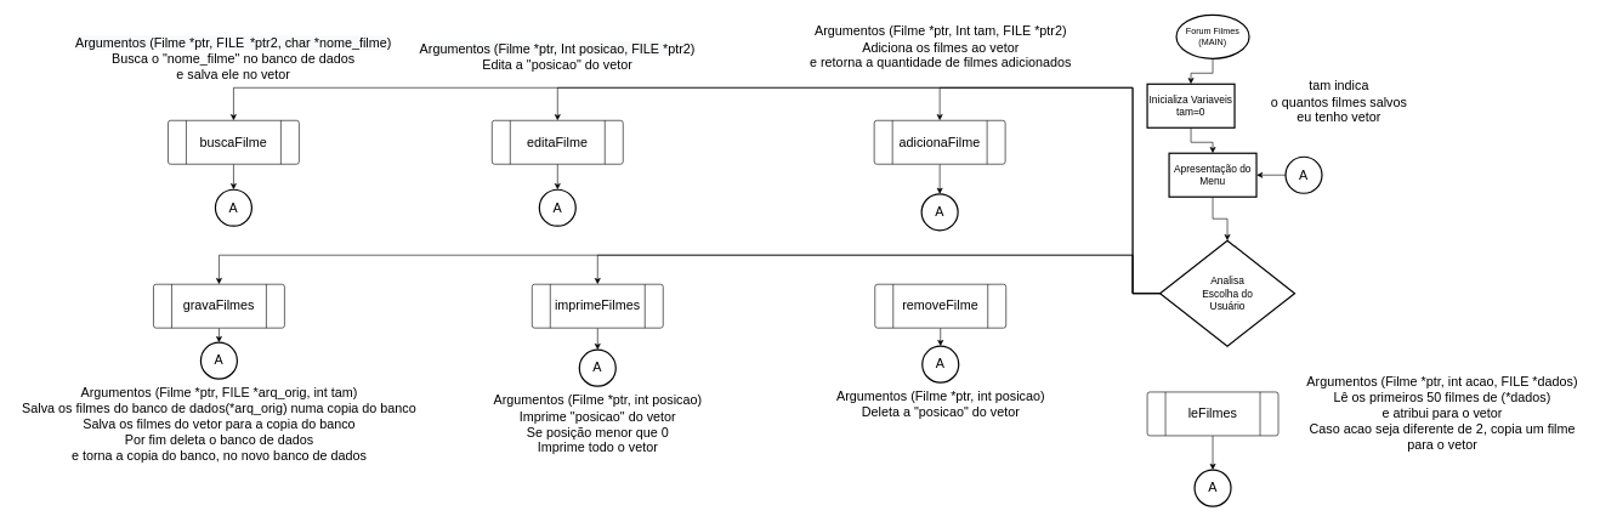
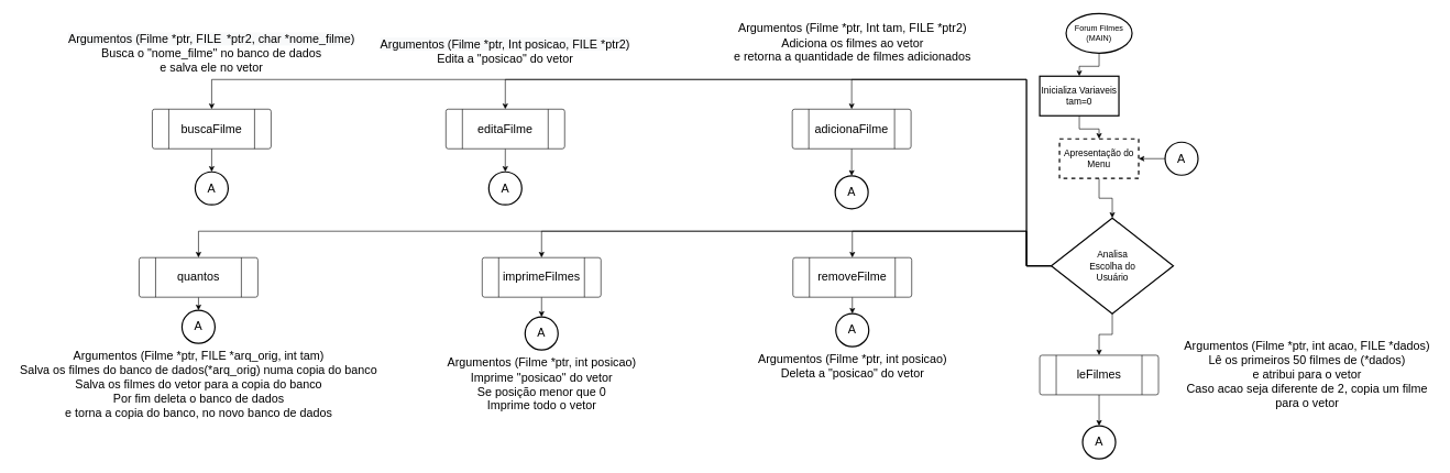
  <mxCell id="0" />
  <mxCell id="1" parent="0" />
  <mxCell id="2" value="" style="edgeStyle=orthogonalEdgeStyle;rounded=0;orthogonalLoop=1;jettySize=auto;html=1;fontSize=18;" parent="1" source="3" target="16" edge="1"><mxGeometry relative="1" as="geometry" /></mxCell>
  <mxCell id="3" value="Forum Filmes&lt;br&gt;(MAIN)" style="strokeWidth=2;html=1;shape=mxgraph.flowchart.start_1;whiteSpace=wrap;" parent="1" vertex="1"><mxGeometry x="1615" y="20" width="100" height="60" as="geometry" /></mxCell>
  <mxCell id="4" style="edgeStyle=orthogonalEdgeStyle;rounded=0;orthogonalLoop=1;jettySize=auto;html=1;exitX=0;exitY=0.5;exitDx=0;exitDy=0;entryX=0.5;entryY=0;entryDx=0;entryDy=0;fontSize=18;" parent="1" source="11" target="13" edge="1"><mxGeometry relative="1" as="geometry"><Array as="points"><mxPoint x="1555" y="403" /><mxPoint x="1555" y="120" /><mxPoint x="1290" y="120" /></Array></mxGeometry></mxCell>
  <mxCell id="5" style="edgeStyle=orthogonalEdgeStyle;rounded=0;orthogonalLoop=1;jettySize=auto;html=1;exitX=0;exitY=0.5;exitDx=0;exitDy=0;entryX=0.5;entryY=0;entryDx=0;entryDy=0;fontSize=18;" parent="1" source="11" target="18" edge="1"><mxGeometry relative="1" as="geometry"><Array as="points"><mxPoint x="1555" y="403" /><mxPoint x="1555" y="120" /><mxPoint x="765" y="120" /></Array></mxGeometry></mxCell>
  <mxCell id="6" style="edgeStyle=orthogonalEdgeStyle;rounded=0;orthogonalLoop=1;jettySize=auto;html=1;exitX=0;exitY=0.5;exitDx=0;exitDy=0;entryX=0.5;entryY=0;entryDx=0;entryDy=0;fontSize=18;" parent="1" source="11" target="20" edge="1"><mxGeometry relative="1" as="geometry"><Array as="points"><mxPoint x="1555" y="403" /><mxPoint x="1555" y="120" /><mxPoint x="320" y="120" /></Array></mxGeometry></mxCell>
+ <mxCell id="7" style="edgeStyle=orthogonalEdgeStyle;rounded=0;orthogonalLoop=1;jettySize=auto;html=1;exitX=0;exitY=0.5;exitDx=0;exitDy=0;entryX=0.5;entryY=0;entryDx=0;entryDy=0;fontSize=18;" parent="1" source="11" target="22" edge="1"><mxGeometry relative="1" as="geometry"><Array as="points"><mxPoint x="1555" y="402" /><mxPoint x="1555" y="350" /><mxPoint x="1291" y="350" /></Array></mxGeometry></mxCell>
  <mxCell id="8" style="edgeStyle=orthogonalEdgeStyle;rounded=0;orthogonalLoop=1;jettySize=auto;html=1;exitX=0;exitY=0.5;exitDx=0;exitDy=0;entryX=0.5;entryY=0;entryDx=0;entryDy=0;fontSize=18;" parent="1" source="11" target="25" edge="1"><mxGeometry relative="1" as="geometry"><Array as="points"><mxPoint x="1555" y="402" /><mxPoint x="1555" y="350" /><mxPoint x="820" y="350" /></Array></mxGeometry></mxCell>
  <mxCell id="9" style="edgeStyle=orthogonalEdgeStyle;rounded=0;orthogonalLoop=1;jettySize=auto;html=1;exitX=0;exitY=0.5;exitDx=0;exitDy=0;entryX=0.5;entryY=0;entryDx=0;entryDy=0;fontSize=18;" parent="1" source="11" target="28" edge="1"><mxGeometry relative="1" as="geometry"><Array as="points"><mxPoint x="1555" y="402" /><mxPoint x="1555" y="350" /><mxPoint x="300" y="350" /></Array></mxGeometry></mxCell>
+ <mxCell id="10" style="edgeStyle=orthogonalEdgeStyle;rounded=0;orthogonalLoop=1;jettySize=auto;html=1;exitX=0.5;exitY=1;exitDx=0;exitDy=0;entryX=0.5;entryY=0;entryDx=0;entryDy=0;fontSize=18;" parent="1" source="11" target="31" edge="1"><mxGeometry relative="1" as="geometry" /></mxCell>
  <mxCell id="11" value="Analisa &lt;br style=&quot;font-size: 14px&quot;&gt;Escolha do &lt;br&gt;Usuário" style="rhombus;whiteSpace=wrap;html=1;strokeWidth=2;fontSize=14;" parent="1" vertex="1"><mxGeometry x="1592.5" y="330" width="185" height="145" as="geometry" /></mxCell>
  <mxCell id="12" style="edgeStyle=orthogonalEdgeStyle;rounded=0;orthogonalLoop=1;jettySize=auto;html=1;exitX=0.5;exitY=1;exitDx=0;exitDy=0;entryX=0.5;entryY=0;entryDx=0;entryDy=0;entryPerimeter=0;fontSize=18;" edge="1" parent="1" source="13" target="44"><mxGeometry relative="1" as="geometry" /></mxCell>
  <mxCell id="13" value="adicionaFilme" style="verticalLabelPosition=middle;verticalAlign=middle;html=1;shape=process;whiteSpace=wrap;rounded=1;size=0.14;arcSize=6;labelBackgroundColor=none;fontSize=18;fillColor=default;labelPosition=center;align=center;" parent="1" vertex="1"><mxGeometry x="1200" y="165" width="180" height="60" as="geometry" /></mxCell>
  <mxCell id="14" value="Argumentos (Filme *ptr, Int tam, FILE *ptr2)&lt;br&gt;Adiciona os filmes ao vetor&lt;br&gt;e retorna a quantidade de filmes adicionados" style="text;html=1;align=center;verticalAlign=middle;resizable=0;points=[];autosize=1;strokeColor=none;fillColor=none;fontSize=18;" parent="1" vertex="1"><mxGeometry x="1106" y="30" width="370" height="70" as="geometry" /></mxCell>
  <mxCell id="15" value="" style="edgeStyle=orthogonalEdgeStyle;rounded=0;orthogonalLoop=1;jettySize=auto;html=1;" edge="1" parent="1" source="16" target="34"><mxGeometry relative="1" as="geometry" /></mxCell>
  <mxCell id="16" value="Inicializa Variaveis&lt;br style=&quot;font-size: 14px;&quot;&gt;tam=0" style="whiteSpace=wrap;html=1;strokeWidth=2;fontSize=14;" parent="1" vertex="1"><mxGeometry x="1575" y="115" width="120" height="60" as="geometry" /></mxCell>
  <mxCell id="17" style="edgeStyle=orthogonalEdgeStyle;rounded=0;orthogonalLoop=1;jettySize=auto;html=1;exitX=0.5;exitY=1;exitDx=0;exitDy=0;entryX=0.5;entryY=0;entryDx=0;entryDy=0;entryPerimeter=0;fontSize=18;" edge="1" parent="1" source="18" target="45"><mxGeometry relative="1" as="geometry" /></mxCell>
  <mxCell id="18" value="editaFilme" style="verticalLabelPosition=middle;verticalAlign=middle;html=1;shape=process;whiteSpace=wrap;rounded=1;size=0.14;arcSize=6;labelBackgroundColor=none;fontSize=18;fillColor=default;labelPosition=center;align=center;" parent="1" vertex="1"><mxGeometry x="675" y="165" width="180" height="60" as="geometry" /></mxCell>
  <mxCell id="19" style="edgeStyle=orthogonalEdgeStyle;rounded=0;orthogonalLoop=1;jettySize=auto;html=1;exitX=0.5;exitY=1;exitDx=0;exitDy=0;entryX=0.5;entryY=0;entryDx=0;entryDy=0;entryPerimeter=0;fontSize=18;" edge="1" parent="1" source="20" target="46"><mxGeometry relative="1" as="geometry" /></mxCell>
  <mxCell id="20" value="buscaFilme" style="verticalLabelPosition=middle;verticalAlign=middle;html=1;shape=process;whiteSpace=wrap;rounded=1;size=0.14;arcSize=6;labelBackgroundColor=none;fontSize=18;fillColor=default;labelPosition=center;align=center;" parent="1" vertex="1"><mxGeometry x="230" y="165" width="180" height="60" as="geometry" /></mxCell>
  <mxCell id="21" style="edgeStyle=orthogonalEdgeStyle;rounded=0;orthogonalLoop=1;jettySize=auto;html=1;exitX=0.5;exitY=1;exitDx=0;exitDy=0;entryX=0.5;entryY=0;entryDx=0;entryDy=0;entryPerimeter=0;fontSize=18;" edge="1" parent="1" source="22" target="41"><mxGeometry relative="1" as="geometry" /></mxCell>
  <mxCell id="22" value="removeFilme" style="verticalLabelPosition=middle;verticalAlign=middle;html=1;shape=process;whiteSpace=wrap;rounded=1;size=0.14;arcSize=6;labelBackgroundColor=none;fontSize=18;fillColor=default;labelPosition=center;align=center;" parent="1" vertex="1"><mxGeometry x="1201" y="390" width="180" height="60" as="geometry" /></mxCell>
  <mxCell id="23" value="Argumentos (Filme *ptr, int posicao)&lt;br&gt;Deleta a &quot;posicao&quot; do vetor" style="text;html=1;align=center;verticalAlign=middle;resizable=0;points=[];autosize=1;strokeColor=none;fillColor=none;fontSize=18;" parent="1" vertex="1"><mxGeometry x="1141" y="530" width="300" height="50" as="geometry" /></mxCell>
  <mxCell id="24" style="edgeStyle=orthogonalEdgeStyle;rounded=0;orthogonalLoop=1;jettySize=auto;html=1;exitX=0.5;exitY=1;exitDx=0;exitDy=0;entryX=0.5;entryY=0;entryDx=0;entryDy=0;entryPerimeter=0;fontSize=18;" edge="1" parent="1" source="25" target="42"><mxGeometry relative="1" as="geometry" /></mxCell>
  <mxCell id="25" value="imprimeFilmes" style="verticalLabelPosition=middle;verticalAlign=middle;html=1;shape=process;whiteSpace=wrap;rounded=1;size=0.14;arcSize=6;labelBackgroundColor=none;fontSize=18;fillColor=default;labelPosition=center;align=center;" parent="1" vertex="1"><mxGeometry x="730" y="390" width="180" height="60" as="geometry" /></mxCell>
  <mxCell id="26" value="Argumentos (Filme *ptr, int posicao)&lt;br&gt;Imprime &quot;posicao&quot; do vetor&lt;br&gt;Se posição menor que 0&lt;br&gt;Imprime todo o vetor" style="text;html=1;align=center;verticalAlign=middle;resizable=0;points=[];autosize=1;strokeColor=none;fillColor=none;fontSize=18;" parent="1" vertex="1"><mxGeometry x="670" y="538" width="300" height="90" as="geometry" /></mxCell>
  <mxCell id="27" style="edgeStyle=orthogonalEdgeStyle;rounded=0;orthogonalLoop=1;jettySize=auto;html=1;exitX=0.5;exitY=1;exitDx=0;exitDy=0;entryX=0.5;entryY=0;entryDx=0;entryDy=0;entryPerimeter=0;fontSize=18;" edge="1" parent="1" source="28" target="43"><mxGeometry relative="1" as="geometry" /></mxCell>
- <mxCell id="28" value="gravaFilmes" style="verticalLabelPosition=middle;verticalAlign=middle;html=1;shape=process;whiteSpace=wrap;rounded=1;size=0.14;arcSize=6;labelBackgroundColor=none;fontSize=18;fillColor=default;labelPosition=center;align=center;" parent="1" vertex="1"><mxGeometry x="210" y="390" width="180" height="60" as="geometry" /></mxCell>
+ <mxCell id="28" value="quantos" style="verticalLabelPosition=middle;verticalAlign=middle;html=1;shape=process;whiteSpace=wrap;rounded=1;size=0.14;arcSize=6;labelBackgroundColor=none;fontSize=18;fillColor=default;labelPosition=center;align=center;" parent="1" vertex="1"><mxGeometry x="210" y="390" width="180" height="60" as="geometry" /></mxCell>
  <mxCell id="29" value="Argumentos (Filme *ptr, FILE *arq_orig, int tam)&lt;br&gt;Salva os filmes do banco de dados(*arq_orig) numa copia do banco&lt;br&gt;Salva os filmes do vetor para a copia do banco&lt;br&gt;Por fim deleta o banco de dados&lt;br&gt;e torna a copia do banco, no novo banco de dados" style="text;html=1;align=center;verticalAlign=middle;resizable=0;points=[];autosize=1;strokeColor=none;fillColor=none;fontSize=18;" parent="1" vertex="1"><mxGeometry x="20" y="523" width="560" height="120" as="geometry" /></mxCell>
  <mxCell id="30" style="edgeStyle=orthogonalEdgeStyle;rounded=0;orthogonalLoop=1;jettySize=auto;html=1;exitX=0.5;exitY=1;exitDx=0;exitDy=0;entryX=0.5;entryY=0;entryDx=0;entryDy=0;entryPerimeter=0;fontSize=18;" edge="1" parent="1" source="31" target="40"><mxGeometry relative="1" as="geometry" /></mxCell>
  <mxCell id="31" value="leFilmes" style="verticalLabelPosition=middle;verticalAlign=middle;html=1;shape=process;whiteSpace=wrap;rounded=1;size=0.14;arcSize=6;labelBackgroundColor=none;fontSize=18;fillColor=default;labelPosition=center;align=center;" parent="1" vertex="1"><mxGeometry x="1575" y="538" width="180" height="60" as="geometry" /></mxCell>
  <mxCell id="32" value="Argumentos (Filme *ptr, int acao, FILE *dados)&lt;br&gt;Lê os primeiros 50 filmes de (*dados)&lt;br&gt;e atribui para o vetor&lt;br&gt;Caso acao seja diferente de 2, copia um filme&lt;br&gt;para o vetor" style="text;html=1;align=center;verticalAlign=middle;resizable=0;points=[];autosize=1;strokeColor=none;fillColor=none;fontSize=18;" parent="1" vertex="1"><mxGeometry x="1785" y="508" width="390" height="120" as="geometry" /></mxCell>
  <mxCell id="33" style="edgeStyle=orthogonalEdgeStyle;rounded=0;orthogonalLoop=1;jettySize=auto;html=1;exitX=0.5;exitY=1;exitDx=0;exitDy=0;entryX=0.5;entryY=0;entryDx=0;entryDy=0;" edge="1" parent="1" source="34" target="11"><mxGeometry relative="1" as="geometry" /></mxCell>
- <mxCell id="34" value="Apresentação do Menu" style="whiteSpace=wrap;html=1;strokeWidth=2;fontSize=14;" vertex="1" parent="1"><mxGeometry x="1605" y="210" width="120" height="60" as="geometry" /></mxCell>
+ <mxCell id="34" value="Apresentação do Menu" style="whiteSpace=wrap;html=1;strokeWidth=2;fontSize=14;dashed=1;" vertex="1" parent="1"><mxGeometry x="1605" y="210" width="120" height="60" as="geometry" /></mxCell>
  <mxCell id="35" value="&lt;span style=&quot;color: rgb(0 , 0 , 0) ; font-family: &amp;#34;helvetica&amp;#34; ; font-size: 18px ; font-style: normal ; font-weight: 400 ; letter-spacing: normal ; text-indent: 0px ; text-transform: none ; word-spacing: 0px ; background-color: rgb(248 , 249 , 250) ; display: inline ; float: none&quot;&gt;Argumentos (Filme *ptr, Int posicao, FILE *ptr2)&lt;/span&gt;&lt;br style=&quot;color: rgb(0 , 0 , 0) ; font-family: &amp;#34;helvetica&amp;#34; ; font-size: 18px ; font-style: normal ; font-weight: 400 ; letter-spacing: normal ; text-indent: 0px ; text-transform: none ; word-spacing: 0px ; background-color: rgb(248 , 249 , 250)&quot;&gt;&lt;font face=&quot;helvetica&quot;&gt;&lt;span style=&quot;font-size: 18px&quot;&gt;Edita a &quot;posicao&quot; do vetor&lt;/span&gt;&lt;/font&gt;" style="text;whiteSpace=wrap;html=1;align=center;" vertex="1" parent="1"><mxGeometry x="570" y="50" width="390" height="60" as="geometry" /></mxCell>
  <mxCell id="36" value="&lt;font style=&quot;font-size: 18px&quot;&gt;&lt;span style=&quot;color: rgb(0 , 0 , 0) ; font-family: &amp;#34;helvetica&amp;#34; ; font-style: normal ; font-weight: 400 ; letter-spacing: normal ; text-indent: 0px ; text-transform: none ; word-spacing: 0px ; background-color: rgb(248 , 249 , 250) ; display: inline ; float: none&quot;&gt;Argumentos (Filme *ptr, FILE &lt;span style=&quot;white-space: pre&quot;&gt;&#09;&lt;/span&gt;*ptr2, char *nome_filme)&lt;/span&gt;&lt;br style=&quot;color: rgb(0 , 0 , 0) ; font-family: &amp;#34;helvetica&amp;#34; ; font-style: normal ; font-weight: 400 ; letter-spacing: normal ; text-indent: 0px ; text-transform: none ; word-spacing: 0px ; background-color: rgb(248 , 249 , 250)&quot;&gt;&lt;font face=&quot;helvetica&quot; style=&quot;font-size: 18px&quot;&gt;Busca o &quot;nome_filme&quot; no banco de dados&lt;br&gt;&lt;/font&gt;e salva ele no vetor&lt;/font&gt;" style="text;whiteSpace=wrap;html=1;align=center;" vertex="1" parent="1"><mxGeometry x="100" y="42.31" width="440" height="67.69" as="geometry" /></mxCell>
- <mxCell id="37" value="tam indica&lt;br&gt;o quantos filmes salvos&lt;br&gt;eu tenho vetor" style="text;html=1;align=center;verticalAlign=middle;resizable=0;points=[];autosize=1;strokeColor=none;fillColor=none;fontSize=18;" vertex="1" parent="1"><mxGeometry x="1737.5" y="105" width="200" height="70" as="geometry" /></mxCell>
  <mxCell id="38" style="edgeStyle=orthogonalEdgeStyle;rounded=0;orthogonalLoop=1;jettySize=auto;html=1;exitX=0;exitY=0.5;exitDx=0;exitDy=0;exitPerimeter=0;entryX=1;entryY=0.5;entryDx=0;entryDy=0;fontSize=18;" edge="1" parent="1" source="39" target="34"><mxGeometry relative="1" as="geometry" /></mxCell>
  <mxCell id="39" value="A" style="strokeWidth=2;html=1;shape=mxgraph.flowchart.start_2;whiteSpace=wrap;fontSize=18;" vertex="1" parent="1"><mxGeometry x="1765" y="215" width="50" height="50" as="geometry" /></mxCell>
  <mxCell id="40" value="A" style="strokeWidth=2;html=1;shape=mxgraph.flowchart.start_2;whiteSpace=wrap;fontSize=18;" vertex="1" parent="1"><mxGeometry x="1640" y="645" width="50" height="50" as="geometry" /></mxCell>
  <mxCell id="41" value="A" style="strokeWidth=2;html=1;shape=mxgraph.flowchart.start_2;whiteSpace=wrap;fontSize=18;" vertex="1" parent="1"><mxGeometry x="1266" y="475" width="50" height="50" as="geometry" /></mxCell>
  <mxCell id="42" value="A" style="strokeWidth=2;html=1;shape=mxgraph.flowchart.start_2;whiteSpace=wrap;fontSize=18;" vertex="1" parent="1"><mxGeometry x="795" y="480" width="50" height="50" as="geometry" /></mxCell>
  <mxCell id="43" value="A" style="strokeWidth=2;html=1;shape=mxgraph.flowchart.start_2;whiteSpace=wrap;fontSize=18;" vertex="1" parent="1"><mxGeometry x="275" y="470" width="50" height="50" as="geometry" /></mxCell>
  <mxCell id="44" value="A" style="strokeWidth=2;html=1;shape=mxgraph.flowchart.start_2;whiteSpace=wrap;fontSize=18;" vertex="1" parent="1"><mxGeometry x="1265" y="266" width="50" height="50" as="geometry" /></mxCell>
  <mxCell id="45" value="A" style="strokeWidth=2;html=1;shape=mxgraph.flowchart.start_2;whiteSpace=wrap;fontSize=18;" vertex="1" parent="1"><mxGeometry x="740" y="260" width="50" height="50" as="geometry" /></mxCell>
  <mxCell id="46" value="A" style="strokeWidth=2;html=1;shape=mxgraph.flowchart.start_2;whiteSpace=wrap;fontSize=18;" vertex="1" parent="1"><mxGeometry x="295" y="260" width="50" height="50" as="geometry" /></mxCell>
